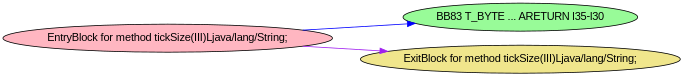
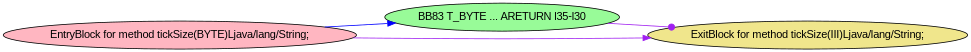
  digraph {
    fontname="Liberation Sans"
    rankdir=LR
    node [fontname="Liberation Sans" style=filled]
    edge [arrowhead=normal color=purple fontname="Liberation Sans"]
    n1 [fillcolor=palegreen label="BB83 T_BYTE ... ARETURN l35-l30"]
    n2 [fillcolor=khaki label="ExitBlock for method tickSize(III)Ljava/lang/String;"]
-   n3 [fillcolor=lightpink label="EntryBlock for method tickSize(III)Ljava/lang/String;"]
+   n3 [fillcolor=lightpink label="EntryBlock for method tickSize(BYTE)Ljava/lang/String;"]
+   n1 -> n2 [arrowhead=dot]
    n3 -> n1 [color=blue]
    n3 -> n2
  }
